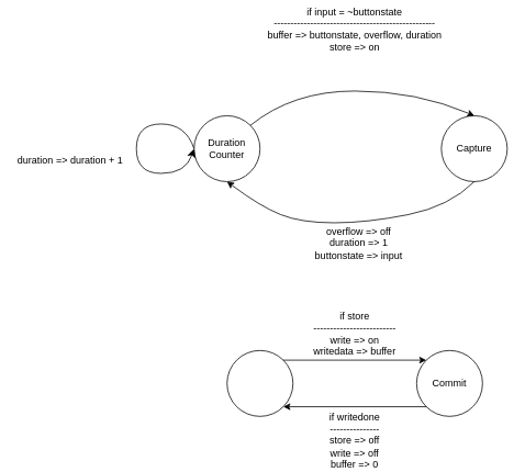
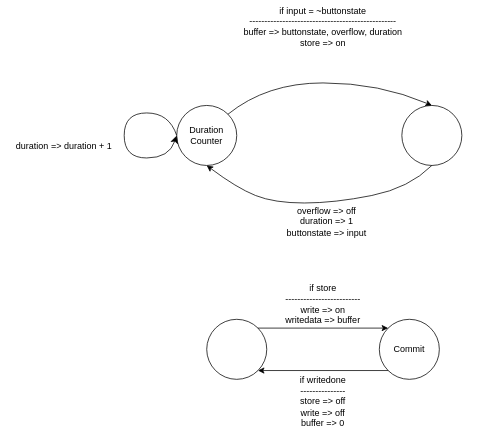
  <mxCell id="0" />
  <mxCell id="1" parent="0" />
  <mxCell id="2" value="" style="ellipse;whiteSpace=wrap;html=1;aspect=fixed;" parent="1" vertex="1"><mxGeometry x="535" y="140" width="80" height="80" as="geometry" /></mxCell>
  <mxCell id="3" value="" style="ellipse;whiteSpace=wrap;html=1;aspect=fixed;" parent="1" vertex="1"><mxGeometry x="235" y="140" width="80" height="80" as="geometry" /></mxCell>
  <mxCell id="4" value="" style="curved=1;endArrow=classic;html=1;entryX=0.5;entryY=0;entryDx=0;entryDy=0;exitX=1;exitY=0;exitDx=0;exitDy=0;" parent="1" source="3" target="2" edge="1"><mxGeometry width="50" height="50" relative="1" as="geometry"><mxPoint x="430" y="190" as="sourcePoint" /><mxPoint x="480" y="140" as="targetPoint" /><Array as="points"><mxPoint x="355" y="110" /><mxPoint x="505" y="110" /></Array></mxGeometry></mxCell>
  <mxCell id="5" value="" style="curved=1;endArrow=classic;html=1;entryX=0.5;entryY=1;entryDx=0;entryDy=0;exitX=0.5;exitY=1;exitDx=0;exitDy=0;" parent="1" source="2" target="3" edge="1"><mxGeometry width="50" height="50" relative="1" as="geometry"><mxPoint x="415" y="260" as="sourcePoint" /><mxPoint x="465" y="210" as="targetPoint" /><Array as="points"><mxPoint x="545" y="250" /><mxPoint x="445" y="270" /><mxPoint x="365" y="270" /><mxPoint x="315" y="250" /></Array></mxGeometry></mxCell>
  <mxCell id="6" value="" style="curved=1;endArrow=classic;html=1;entryX=0;entryY=0.5;entryDx=0;entryDy=0;exitX=0;exitY=0.5;exitDx=0;exitDy=0;sourcePerimeterSpacing=0;arcSize=20;comic=0;jiggle=50;startSize=6;endSize=8;" parent="1" source="3" target="3" edge="1"><mxGeometry width="50" height="50" relative="1" as="geometry"><mxPoint x="135" y="220" as="sourcePoint" /><mxPoint x="195" y="280" as="targetPoint" /><Array as="points"><mxPoint x="225" y="150" /><mxPoint x="165" y="150" /><mxPoint x="165" y="210" /><mxPoint x="225" y="210" /></Array></mxGeometry></mxCell>
  <mxCell id="7" value="duration =&amp;gt; duration + 1" style="text;html=1;strokeColor=none;fillColor=none;align=center;verticalAlign=middle;whiteSpace=wrap;rounded=0;" parent="1" vertex="1"><mxGeometry x="20" y="180" width="130" height="30" as="geometry" /></mxCell>
  <mxCell id="8" value="overflow =&amp;gt; off&lt;br&gt;duration =&amp;gt; 1&lt;br&gt;buttonstate =&amp;gt; input" style="text;html=1;strokeColor=none;fillColor=none;align=center;verticalAlign=middle;whiteSpace=wrap;rounded=0;" parent="1" vertex="1"><mxGeometry x="365" y="280" width="140" height="30" as="geometry" /></mxCell>
  <mxCell id="9" value="if input = ~buttonstate&lt;br&gt;-------------------------------------------------&lt;br&gt;buffer =&amp;gt; buttonstate, overflow, duration&lt;br&gt;store =&amp;gt; on" style="text;html=1;strokeColor=none;fillColor=none;align=center;verticalAlign=middle;whiteSpace=wrap;rounded=0;" parent="1" vertex="1"><mxGeometry x="305" y="20" width="250" height="30" as="geometry" /></mxCell>
- <mxCell id="10" value="Capture" style="text;html=1;strokeColor=none;fillColor=none;align=center;verticalAlign=middle;whiteSpace=wrap;rounded=0;" parent="1" vertex="1"><mxGeometry x="545" y="165" width="60" height="30" as="geometry" /></mxCell>
  <mxCell id="11" value="Duration&lt;br&gt;Counter" style="text;html=1;strokeColor=none;fillColor=none;align=center;verticalAlign=middle;whiteSpace=wrap;rounded=0;" parent="1" vertex="1"><mxGeometry x="245" y="165" width="60" height="30" as="geometry" /></mxCell>
  <mxCell id="12" value="" style="ellipse;whiteSpace=wrap;html=1;aspect=fixed;" vertex="1" parent="1"><mxGeometry x="275" y="425" width="80" height="80" as="geometry" /></mxCell>
  <mxCell id="13" value="" style="ellipse;whiteSpace=wrap;html=1;aspect=fixed;" vertex="1" parent="1"><mxGeometry x="505" y="425" width="80" height="80" as="geometry" /></mxCell>
  <mxCell id="14" value="Commit" style="text;html=1;strokeColor=none;fillColor=none;align=center;verticalAlign=middle;whiteSpace=wrap;rounded=0;" vertex="1" parent="1"><mxGeometry x="515" y="450" width="60" height="30" as="geometry" /></mxCell>
  <mxCell id="15" value="" style="endArrow=classic;html=1;exitX=1;exitY=0;exitDx=0;exitDy=0;entryX=0;entryY=0;entryDx=0;entryDy=0;" edge="1" parent="1" source="12" target="13"><mxGeometry width="50" height="50" relative="1" as="geometry"><mxPoint x="395" y="370" as="sourcePoint" /><mxPoint x="515" y="410" as="targetPoint" /></mxGeometry></mxCell>
  <mxCell id="16" value="" style="endArrow=classic;html=1;exitX=0;exitY=1;exitDx=0;exitDy=0;entryX=1;entryY=1;entryDx=0;entryDy=0;" edge="1" parent="1" source="13" target="12"><mxGeometry width="50" height="50" relative="1" as="geometry"><mxPoint x="395" y="370" as="sourcePoint" /><mxPoint x="445" y="320" as="targetPoint" /></mxGeometry></mxCell>
  <mxCell id="17" value="if store&lt;br&gt;-------------------------&lt;br&gt;write =&amp;gt; on&lt;br&gt;writedata =&amp;gt; buffer" style="text;html=1;strokeColor=none;fillColor=none;align=center;verticalAlign=middle;whiteSpace=wrap;rounded=0;" vertex="1" parent="1"><mxGeometry x="325" y="390" width="210" height="30" as="geometry" /></mxCell>
  <mxCell id="18" value="if writedone&lt;br&gt;---------------&lt;br&gt;store =&amp;gt; off&lt;br&gt;write =&amp;gt; off&lt;br&gt;buffer =&amp;gt; 0" style="text;html=1;strokeColor=none;fillColor=none;align=center;verticalAlign=middle;whiteSpace=wrap;rounded=0;" vertex="1" parent="1"><mxGeometry x="395" y="520" width="70" height="30" as="geometry" /></mxCell>
